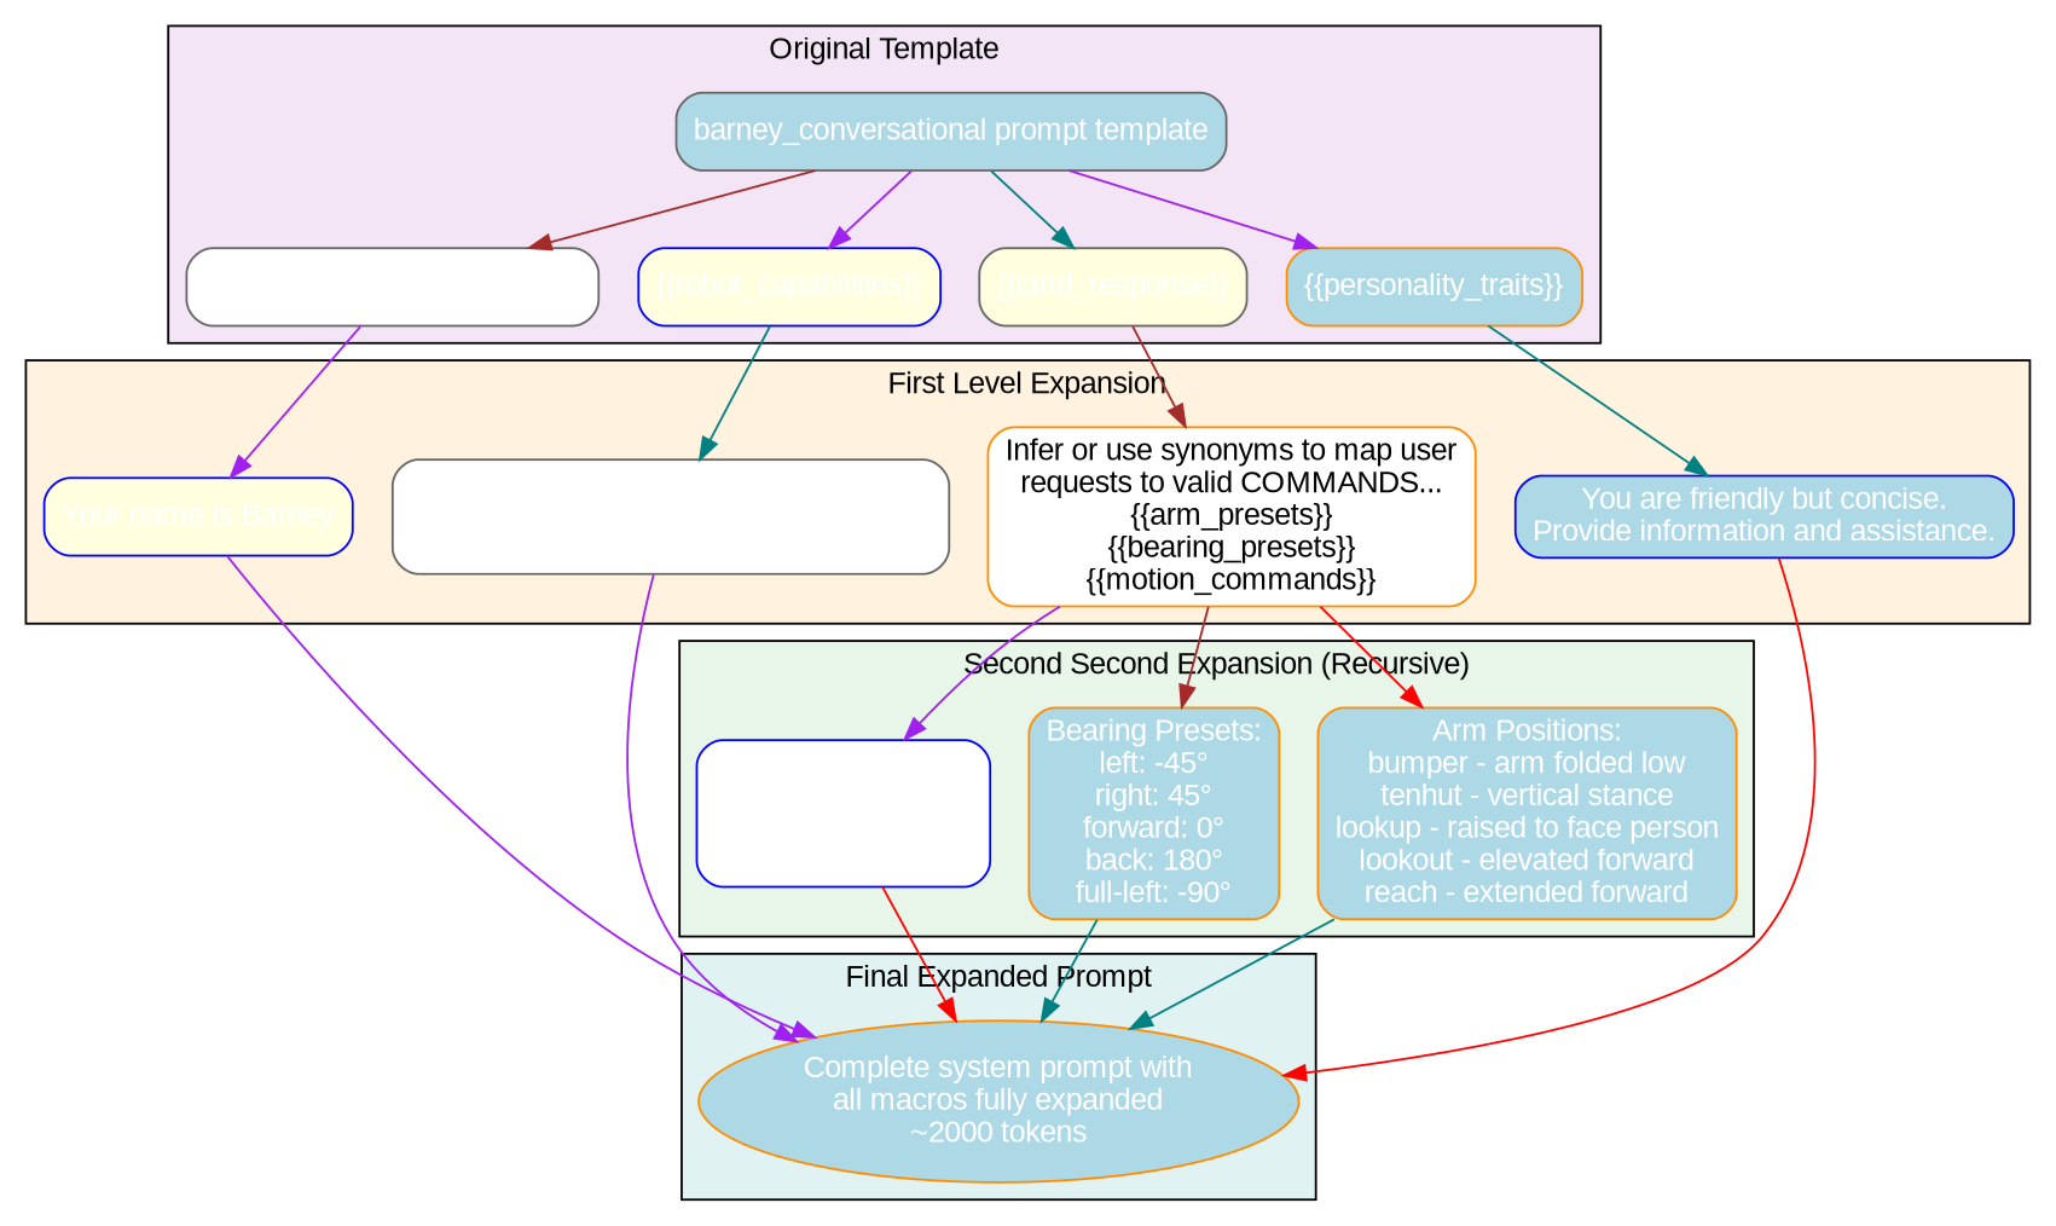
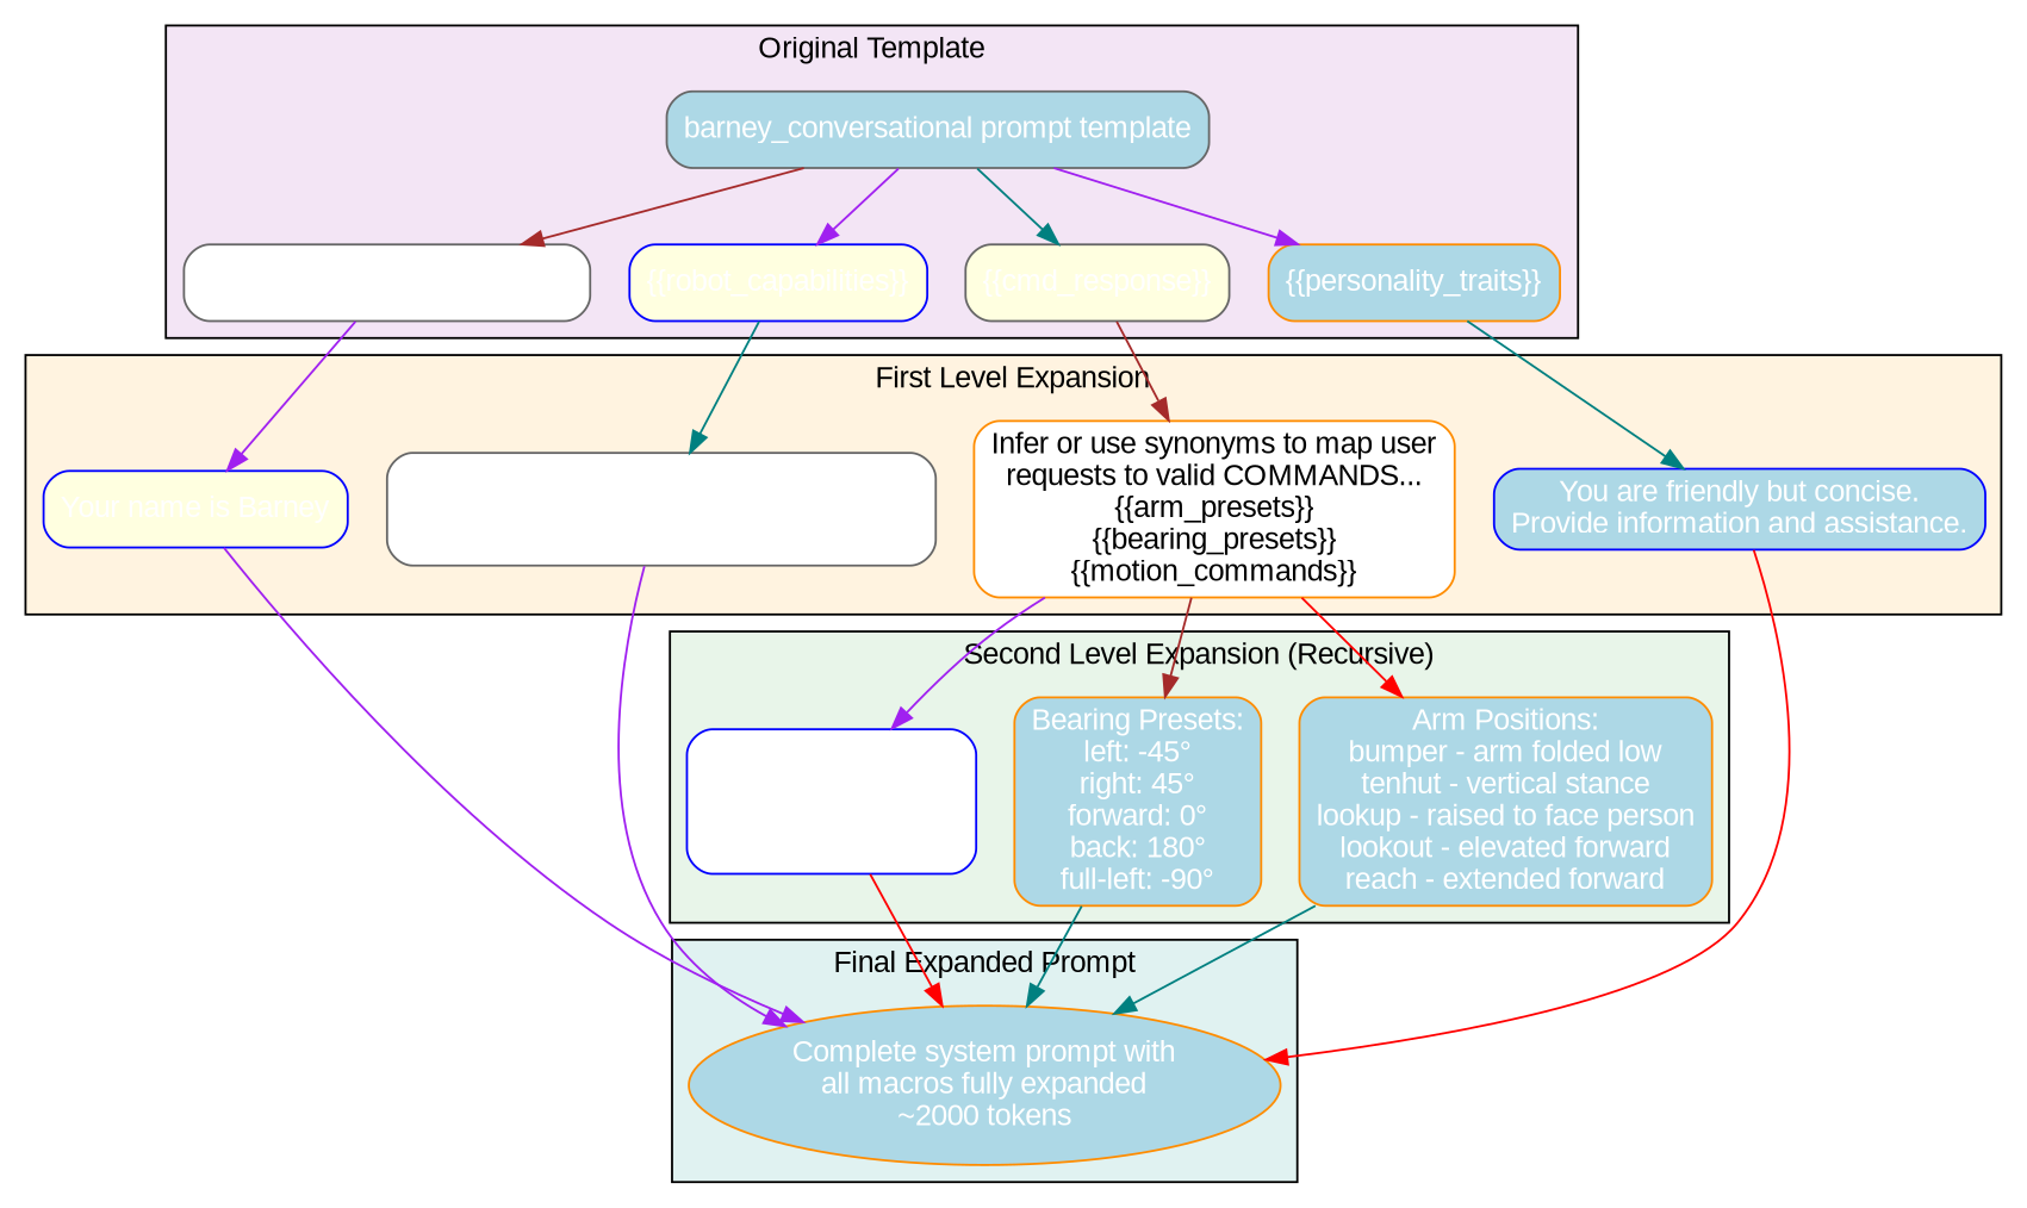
  digraph {
    compound=true
    fontname=Arial
    rankdir=TD
    node [fillcolor=lightblue fontcolor=white fontname=Arial shape=box style="rounded,filled" color=darkorange]
    edge [fontname=Arial fontsize=10 color=purple]
    n1 [label="barney_conversational prompt template" color=gray40]
    n2 [fillcolor=white label="Your name is {{robot_name}}" color=gray40]
    n3 [fillcolor=lightyellow label="{{robot_capabilities}}" color=blue]
    n4 [fillcolor=lightyellow label="{{cmd_response}}" color=gray40]
    n5 [label="{{personality_traits}}"]
    n6 [fillcolor=lightyellow label="Your name is Barney" color=blue]
    n7 [fillcolor=white label="You are a real skid-steer robot\nthat can move around and you have\none 4dof arm that can move a camera..." color=gray40]
    n8 [fillcolor=white fontcolor=black label="Infer or use synonyms to map user\nrequests to valid COMMANDS...\n{{arm_presets}}\n{{bearing_presets}}\n{{motion_commands}}"]
    n9 [label="You are friendly but concise.\nProvide information and assistance." color=blue]
    n10 [label="Arm Positions:\nbumper - arm folded low\ntenhut - vertical stance\nlookup - raised to face person\nlookout - elevated forward\nreach - extended forward"]
    n11 [label="Bearing Presets:\nleft: -45°\nright: 45°\nforward: 0°\nback: 180°\nfull-left: -90°"]
    n12 [fillcolor=white label="Motion Commands:\nstop, follow, track\nsleep, wake, move\nturn, pan" color=blue]
    n13 [label="Complete system prompt with\nall macros fully expanded\n~2000 tokens" shape=ellipse]
    subgraph cluster_1 {
      fillcolor="#f3e5f5"
      label="Original Template"
      style=filled
      n1
      n2
      n3
      n4
      n5
    }
    subgraph cluster_2 {
      fillcolor="#fff3e0"
      label="First Level Expansion"
      style=filled
      n6
      n7
      n8
      n9
    }
    subgraph cluster_3 {
      fillcolor="#e8f5e9"
-     label="Second Second Expansion (Recursive)"
+     label="Second Level Expansion (Recursive)"
      style=filled
      n10
      n11
      n12
    }
    subgraph cluster_4 {
      fillcolor="#e0f2f1"
      label="Final Expanded Prompt"
      style=filled
      n13
    }
    n1 -> n2 [color=brown]
    n1 -> n3
    n1 -> n4 [color=teal]
    n1 -> n5
    n2 -> n6
    n3 -> n7 [color=teal]
    n4 -> n8 [color=brown]
    n5 -> n9 [color=teal]
    n6 -> n13
    n7 -> n13
    n8 -> n10 [color=red]
    n8 -> n11 [color=brown]
    n8 -> n12
    n9 -> n13 [color=red]
    n10 -> n13 [color=teal]
    n11 -> n13 [color=teal]
    n12 -> n13 [color=red]
  }
